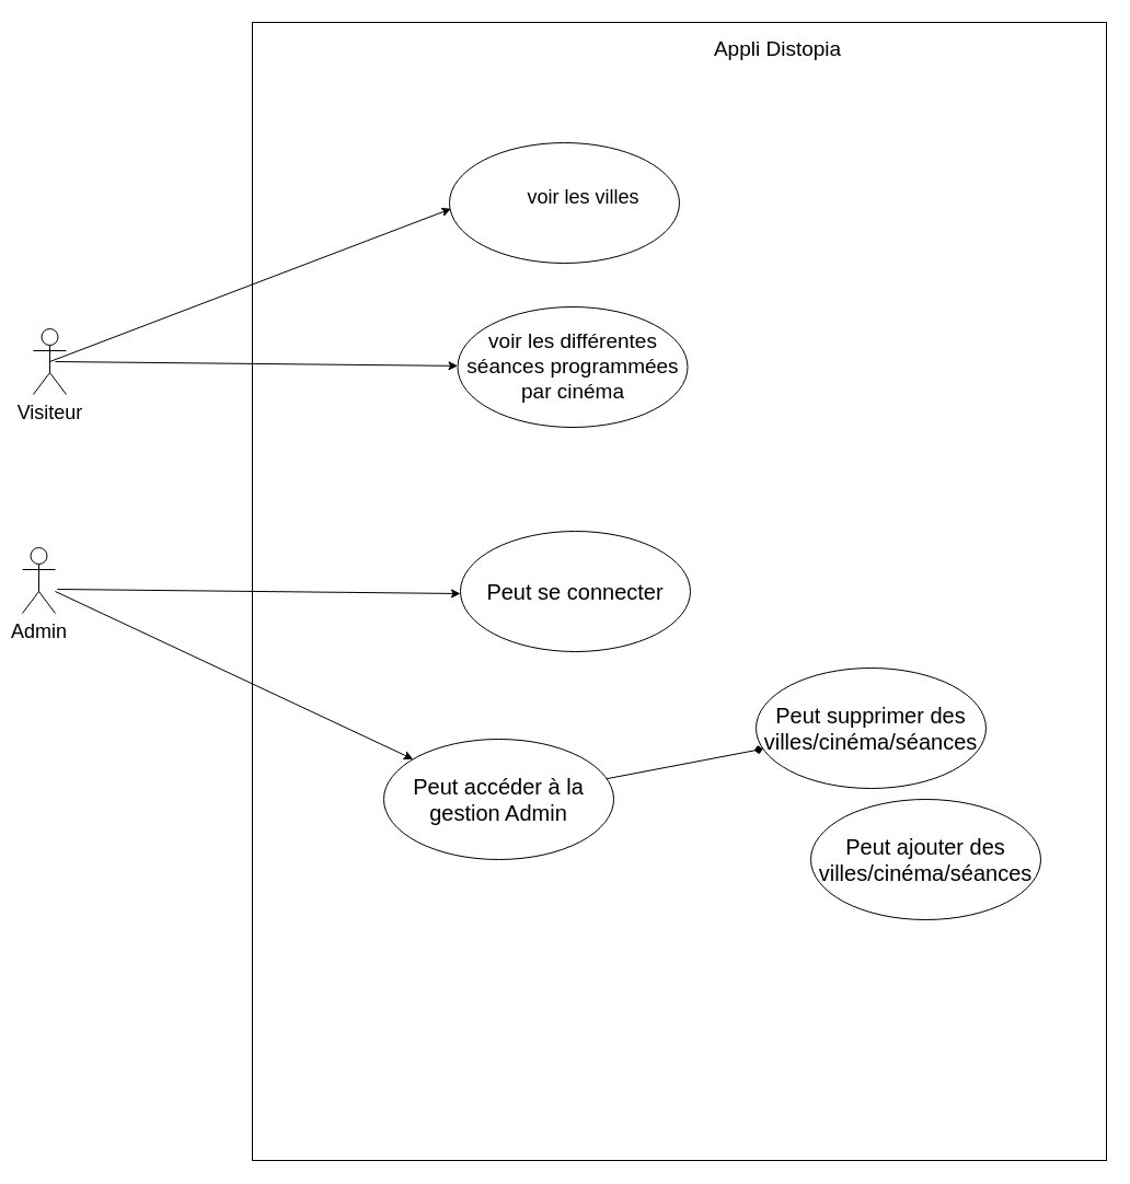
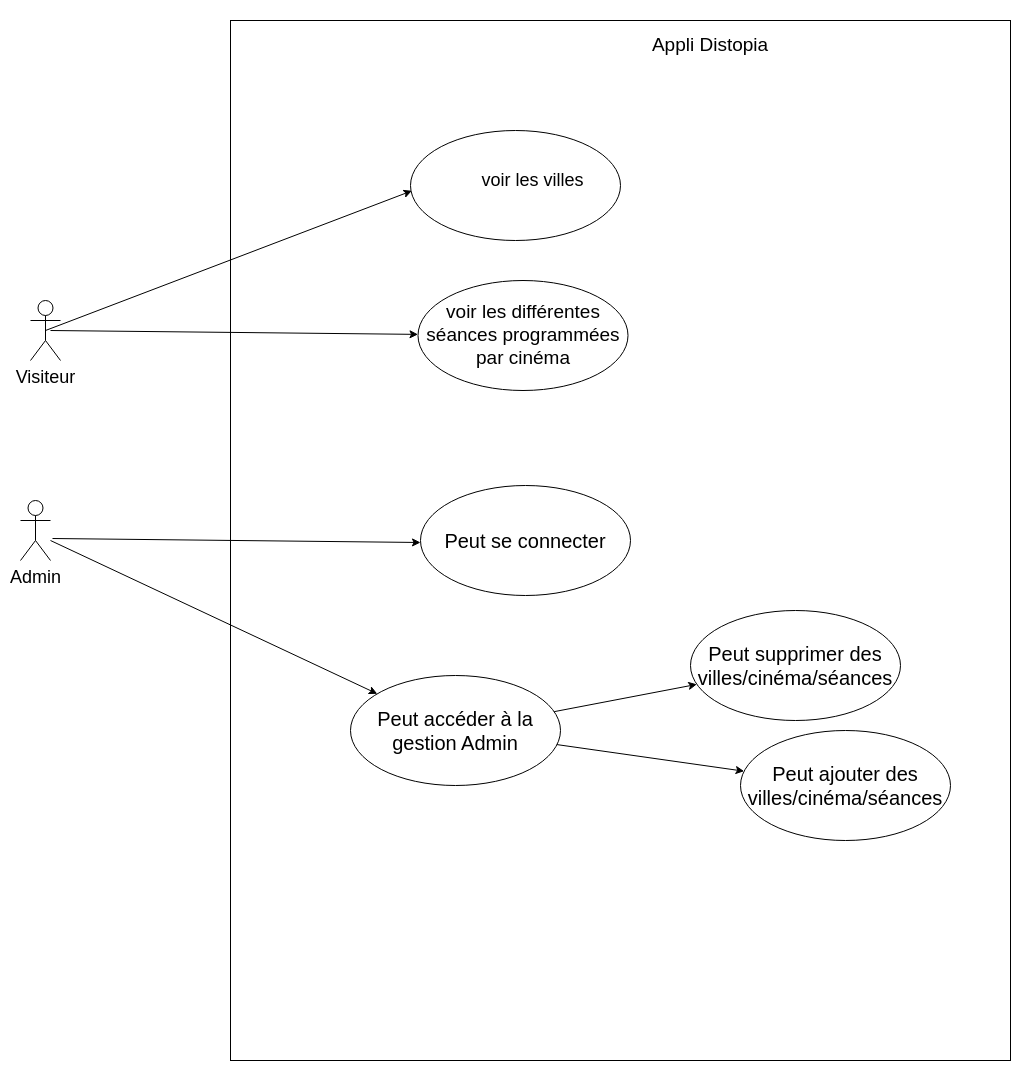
  <mxCell id="0" />
  <mxCell id="1" parent="0" />
  <mxCell id="2" value="" style="ellipse;whiteSpace=wrap;html=1;" parent="1" vertex="1"><mxGeometry x="410" y="335" width="210" height="110" as="geometry" /></mxCell>
  <mxCell id="3" value="&lt;span style=&quot;font-size: 18px;&quot;&gt;Visiteur&lt;/span&gt;" style="shape=umlActor;verticalLabelPosition=bottom;verticalAlign=top;html=1;outlineConnect=0;" parent="1" vertex="1"><mxGeometry x="30" y="300" width="30" height="60" as="geometry" /></mxCell>
  <mxCell id="4" value="" style="rounded=0;whiteSpace=wrap;html=1;movable=1;resizable=1;rotatable=1;deletable=1;editable=1;locked=0;connectable=1;" parent="1" vertex="1"><mxGeometry x="230" y="20" width="780" height="1040" as="geometry" /></mxCell>
  <mxCell id="5" value="&lt;font style=&quot;font-size: 19px;&quot;&gt;Appli Distopia&lt;/font&gt;" style="text;html=1;align=center;verticalAlign=middle;whiteSpace=wrap;rounded=0;fontSize=17;" parent="1" vertex="1"><mxGeometry x="575" y="30" width="270" height="30" as="geometry" /></mxCell>
  <mxCell id="6" value="" style="ellipse;whiteSpace=wrap;html=1;" parent="1" vertex="1"><mxGeometry x="410" y="130" width="210" height="110" as="geometry" /></mxCell>
  <mxCell id="7" value="voir les villes" style="text;html=1;align=center;verticalAlign=middle;whiteSpace=wrap;rounded=0;fontSize=18;" parent="1" vertex="1"><mxGeometry x="470" y="155" width="125" height="50" as="geometry" /></mxCell>
  <mxCell id="8" value="" style="endArrow=classic;html=1;rounded=0;exitX=0.5;exitY=0.5;exitDx=0;exitDy=0;exitPerimeter=0;entryX=0.007;entryY=0.548;entryDx=0;entryDy=0;entryPerimeter=0;" parent="1" source="3" target="6" edge="1"><mxGeometry width="50" height="50" relative="1" as="geometry"><mxPoint x="4.12" y="483.22" as="sourcePoint" /><mxPoint x="409.997" y="206.772" as="targetPoint" /><Array as="points" /></mxGeometry></mxCell>
  <mxCell id="9" value="&lt;font style=&quot;font-size: 19px;&quot;&gt;voir les différentes séances programmées par cinéma&lt;/font&gt;" style="ellipse;whiteSpace=wrap;html=1;" parent="1" vertex="1"><mxGeometry x="417.5" y="280" width="210" height="110" as="geometry" /></mxCell>
  <mxCell id="10" value="" style="endArrow=classic;html=1;rounded=0;" parent="1" target="9" edge="1"><mxGeometry width="50" height="50" relative="1" as="geometry"><mxPoint x="50" y="330" as="sourcePoint" /><mxPoint x="170" y="720" as="targetPoint" /><Array as="points" /></mxGeometry></mxCell>
  <mxCell id="11" value="&lt;span style=&quot;font-size: 18px;&quot;&gt;Admin&lt;/span&gt;" style="shape=umlActor;verticalLabelPosition=bottom;verticalAlign=top;html=1;outlineConnect=0;" vertex="1" parent="1"><mxGeometry x="20" y="500" width="30" height="60" as="geometry" /></mxCell>
  <mxCell id="12" value="&lt;font style=&quot;font-size: 20px;&quot;&gt;Peut se connecter&lt;/font&gt;" style="ellipse;whiteSpace=wrap;html=1;" vertex="1" parent="1"><mxGeometry x="420" y="485" width="210" height="110" as="geometry" /></mxCell>
  <mxCell id="13" value="" style="endArrow=classic;html=1;rounded=0;" edge="1" parent="1"><mxGeometry width="50" height="50" relative="1" as="geometry"><mxPoint x="52" y="538" as="sourcePoint" /><mxPoint x="420" y="542" as="targetPoint" /><Array as="points" /></mxGeometry></mxCell>
  <mxCell id="14" value="&lt;span style=&quot;font-size: 20px;&quot;&gt;Peut accéder à la gestion Admin&lt;/span&gt;" style="ellipse;whiteSpace=wrap;html=1;" vertex="1" parent="1"><mxGeometry x="350" y="675" width="210" height="110" as="geometry" /></mxCell>
  <mxCell id="15" value="&lt;span style=&quot;font-size: 20px;&quot;&gt;Peut supprimer des villes/cinéma/séances&lt;/span&gt;" style="ellipse;whiteSpace=wrap;html=1;" vertex="1" parent="1"><mxGeometry x="690" y="610" width="210" height="110" as="geometry" /></mxCell>
  <mxCell id="16" value="&lt;span style=&quot;font-size: 20px;&quot;&gt;Peut ajouter des villes/cinéma/séances&lt;/span&gt;" style="ellipse;whiteSpace=wrap;html=1;" vertex="1" parent="1"><mxGeometry x="740" y="730" width="210" height="110" as="geometry" /></mxCell>
  <mxCell id="17" value="" style="endArrow=classic;html=1;rounded=0;" edge="1" parent="1" target="14"><mxGeometry width="50" height="50" relative="1" as="geometry"><mxPoint x="50" y="540" as="sourcePoint" /><mxPoint x="430" y="552" as="targetPoint" /><Array as="points" /></mxGeometry></mxCell>
- <mxCell id="18" value="" style="endArrow=diamond;html=1;rounded=0;" edge="1" parent="1" source="14" target="15"><mxGeometry width="50" height="50" relative="1" as="geometry"><mxPoint x="540" y="770" as="sourcePoint" /><mxPoint x="926" y="896" as="targetPoint" /><Array as="points" /></mxGeometry></mxCell>
+ <mxCell id="18" value="" style="endArrow=classic;html=1;rounded=0;" edge="1" parent="1" source="14" target="15"><mxGeometry width="50" height="50" relative="1" as="geometry"><mxPoint x="540" y="770" as="sourcePoint" /><mxPoint x="926" y="896" as="targetPoint" /><Array as="points" /></mxGeometry></mxCell>
+ <mxCell id="19" value="" style="endArrow=classic;html=1;rounded=0;" edge="1" parent="1" source="14" target="16"><mxGeometry width="50" height="50" relative="1" as="geometry"><mxPoint x="636" y="690" as="sourcePoint" /><mxPoint x="744" y="675" as="targetPoint" /><Array as="points" /></mxGeometry></mxCell>
